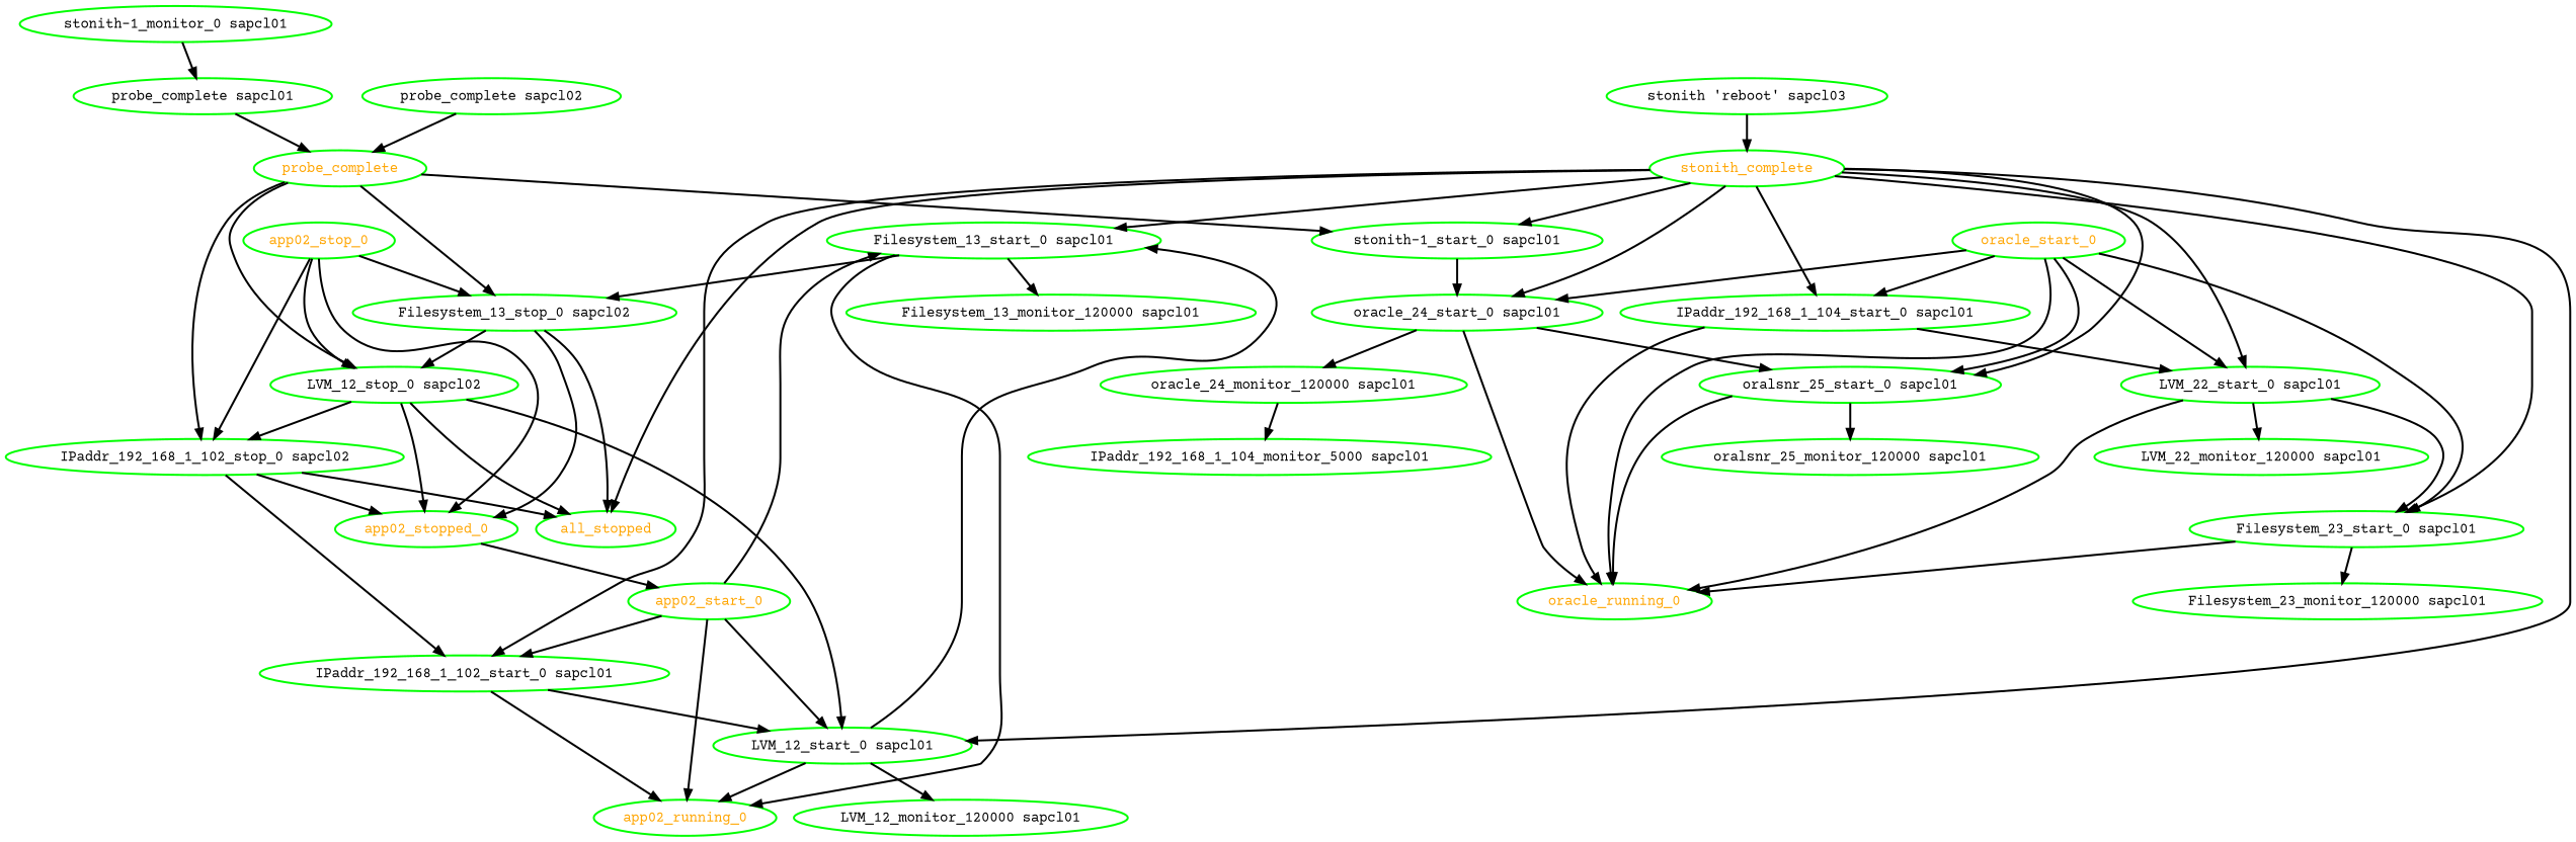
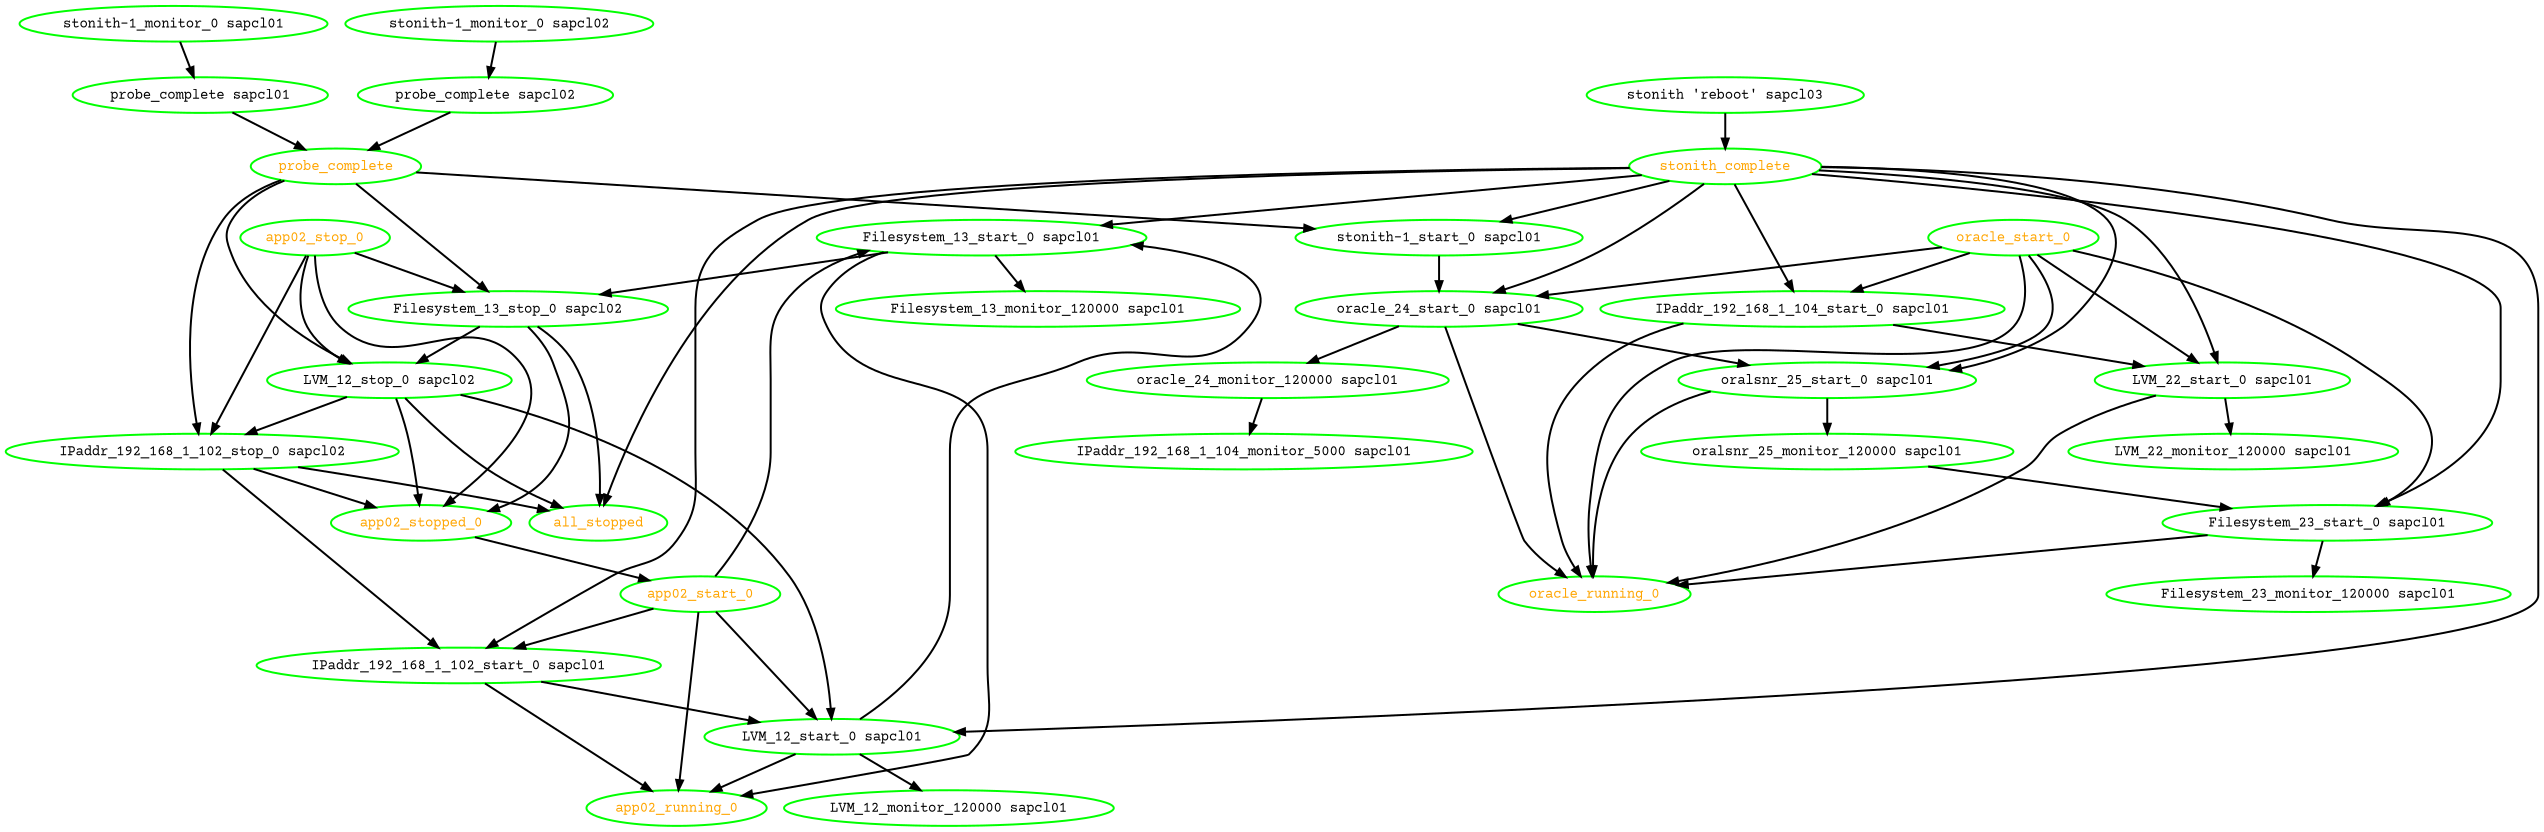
  digraph {
    fontname="Courier Prime"
    node [color=green fontcolor=black fontname="Courier Prime" style=bold]
    edge [fontname="Courier Prime" style=bold]
    "Filesystem_13_start_0 sapcl01"
    "Filesystem_13_monitor_120000 sapcl01"
    app02_running_0 [fontcolor=orange]
    "Filesystem_13_stop_0 sapcl02"
    "LVM_12_stop_0 sapcl02"
    all_stopped [fontcolor=orange]
    app02_stopped_0 [fontcolor=orange]
    "LVM_12_start_0 sapcl01"
    "IPaddr_192_168_1_102_stop_0 sapcl02"
    app02_start_0 [fontcolor=orange]
    "LVM_12_monitor_120000 sapcl01"
    "IPaddr_192_168_1_102_start_0 sapcl01"
    "Filesystem_23_start_0 sapcl01"
    "Filesystem_23_monitor_120000 sapcl01"
    oracle_running_0 [fontcolor=orange]
    "oracle_24_start_0 sapcl01"
    "oracle_24_monitor_120000 sapcl01"
    "oralsnr_25_start_0 sapcl01"
    "IPaddr_192_168_1_104_monitor_5000 sapcl01"
    "oralsnr_25_monitor_120000 sapcl01"
    "IPaddr_192_168_1_104_start_0 sapcl01"
    "LVM_22_start_0 sapcl01"
    "LVM_22_monitor_120000 sapcl01"
    app02_stop_0 [fontcolor=orange]
    oracle_start_0 [fontcolor=orange]
    probe_complete [fontcolor=orange]
    "probe_complete sapcl01"
    "stonith-1_start_0 sapcl01"
    "probe_complete sapcl02"
    stonith_complete [fontcolor=orange]
    "stonith 'reboot' sapcl03"
    "stonith-1_monitor_0 sapcl01"
+   "stonith-1_monitor_0 sapcl02"
    "Filesystem_13_start_0 sapcl01" -> "Filesystem_13_monitor_120000 sapcl01"
    "Filesystem_13_start_0 sapcl01" -> app02_running_0
    "Filesystem_13_start_0 sapcl01" -> "Filesystem_13_stop_0 sapcl02"
    "Filesystem_13_stop_0 sapcl02" -> "LVM_12_stop_0 sapcl02"
    "Filesystem_13_stop_0 sapcl02" -> all_stopped
    "Filesystem_13_stop_0 sapcl02" -> app02_stopped_0
    "LVM_12_stop_0 sapcl02" -> all_stopped
    "LVM_12_stop_0 sapcl02" -> app02_stopped_0
    "LVM_12_stop_0 sapcl02" -> "LVM_12_start_0 sapcl01"
    "LVM_12_stop_0 sapcl02" -> "IPaddr_192_168_1_102_stop_0 sapcl02"
    app02_stopped_0 -> app02_start_0
    "LVM_12_start_0 sapcl01" -> "Filesystem_13_start_0 sapcl01"
    "LVM_12_start_0 sapcl01" -> app02_running_0
    "LVM_12_start_0 sapcl01" -> "LVM_12_monitor_120000 sapcl01"
    "IPaddr_192_168_1_102_stop_0 sapcl02" -> all_stopped
    "IPaddr_192_168_1_102_stop_0 sapcl02" -> app02_stopped_0
    "IPaddr_192_168_1_102_stop_0 sapcl02" -> "IPaddr_192_168_1_102_start_0 sapcl01"
    app02_start_0 -> "Filesystem_13_start_0 sapcl01"
    app02_start_0 -> app02_running_0
    app02_start_0 -> "LVM_12_start_0 sapcl01"
    app02_start_0 -> "IPaddr_192_168_1_102_start_0 sapcl01"
    "IPaddr_192_168_1_102_start_0 sapcl01" -> app02_running_0
    "IPaddr_192_168_1_102_start_0 sapcl01" -> "LVM_12_start_0 sapcl01"
    "Filesystem_23_start_0 sapcl01" -> "Filesystem_23_monitor_120000 sapcl01"
    "Filesystem_23_start_0 sapcl01" -> oracle_running_0
    "oracle_24_start_0 sapcl01" -> oracle_running_0
    "oracle_24_start_0 sapcl01" -> "oracle_24_monitor_120000 sapcl01"
    "oracle_24_start_0 sapcl01" -> "oralsnr_25_start_0 sapcl01"
    "oracle_24_monitor_120000 sapcl01" -> "IPaddr_192_168_1_104_monitor_5000 sapcl01"
    "oralsnr_25_start_0 sapcl01" -> oracle_running_0
    "oralsnr_25_start_0 sapcl01" -> "oralsnr_25_monitor_120000 sapcl01"
    "IPaddr_192_168_1_104_start_0 sapcl01" -> oracle_running_0
    "IPaddr_192_168_1_104_start_0 sapcl01" -> "LVM_22_start_0 sapcl01"
-   "LVM_22_start_0 sapcl01" -> "Filesystem_23_start_0 sapcl01"
+   "oralsnr_25_monitor_120000 sapcl01" -> "Filesystem_23_start_0 sapcl01"
    "LVM_22_start_0 sapcl01" -> oracle_running_0
    "LVM_22_start_0 sapcl01" -> "LVM_22_monitor_120000 sapcl01"
    app02_stop_0 -> "Filesystem_13_stop_0 sapcl02"
    app02_stop_0 -> "LVM_12_stop_0 sapcl02"
    app02_stop_0 -> app02_stopped_0
    app02_stop_0 -> "IPaddr_192_168_1_102_stop_0 sapcl02"
    oracle_start_0 -> "Filesystem_23_start_0 sapcl01"
    oracle_start_0 -> oracle_running_0
    oracle_start_0 -> "oracle_24_start_0 sapcl01"
    oracle_start_0 -> "oralsnr_25_start_0 sapcl01"
    oracle_start_0 -> "IPaddr_192_168_1_104_start_0 sapcl01"
    oracle_start_0 -> "LVM_22_start_0 sapcl01"
    probe_complete -> "Filesystem_13_stop_0 sapcl02"
    probe_complete -> "LVM_12_stop_0 sapcl02"
    probe_complete -> "IPaddr_192_168_1_102_stop_0 sapcl02"
    probe_complete -> "stonith-1_start_0 sapcl01"
    "probe_complete sapcl01" -> probe_complete
    "stonith-1_start_0 sapcl01" -> "oracle_24_start_0 sapcl01"
    "probe_complete sapcl02" -> probe_complete
    stonith_complete -> "Filesystem_13_start_0 sapcl01"
    stonith_complete -> all_stopped
    stonith_complete -> "LVM_12_start_0 sapcl01"
    stonith_complete -> "IPaddr_192_168_1_102_start_0 sapcl01"
    stonith_complete -> "Filesystem_23_start_0 sapcl01"
    stonith_complete -> "oracle_24_start_0 sapcl01"
    stonith_complete -> "oralsnr_25_start_0 sapcl01"
    stonith_complete -> "IPaddr_192_168_1_104_start_0 sapcl01"
    stonith_complete -> "LVM_22_start_0 sapcl01"
    stonith_complete -> "stonith-1_start_0 sapcl01"
    "stonith 'reboot' sapcl03" -> stonith_complete
    "stonith-1_monitor_0 sapcl01" -> "probe_complete sapcl01"
+   "stonith-1_monitor_0 sapcl02" -> "probe_complete sapcl02"
  }
